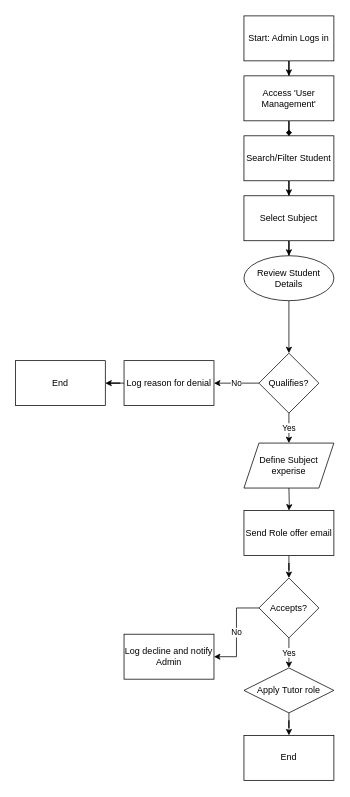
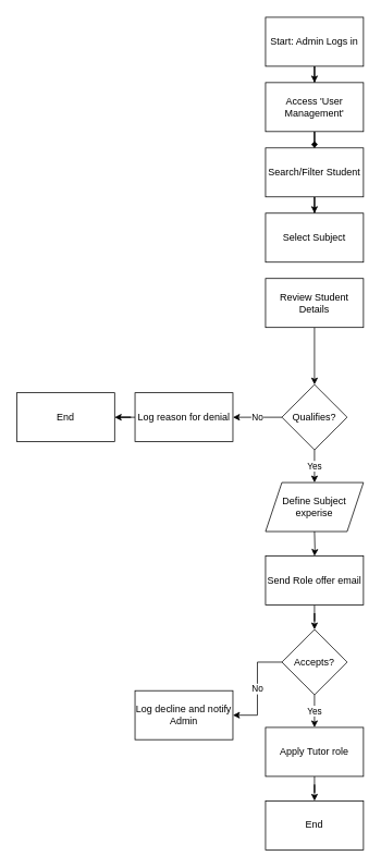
  <mxCell id="0" />
  <mxCell id="1" parent="0" />
  <mxCell id="2" value="" style="edgeStyle=orthogonalEdgeStyle;rounded=0;orthogonalLoop=1;jettySize=auto;html=1;" edge="1" parent="1" source="3" target="5"><mxGeometry relative="1" as="geometry" /></mxCell>
  <mxCell id="3" value="Start: Admin Logs in" style="rounded=0;whiteSpace=wrap;html=1;" vertex="1" parent="1"><mxGeometry x="325" y="20" width="120" height="60" as="geometry" /></mxCell>
  <mxCell id="4" value="" style="edgeStyle=orthogonalEdgeStyle;rounded=0;orthogonalLoop=1;jettySize=auto;html=1;endArrow=diamond;" edge="1" parent="1" source="5" target="7"><mxGeometry relative="1" as="geometry" /></mxCell>
  <mxCell id="5" value="Access 'User Management'" style="whiteSpace=wrap;html=1;rounded=0;" vertex="1" parent="1"><mxGeometry x="325" y="100" width="120" height="60" as="geometry" /></mxCell>
  <mxCell id="6" value="" style="edgeStyle=orthogonalEdgeStyle;rounded=0;orthogonalLoop=1;jettySize=auto;html=1;" edge="1" parent="1" source="7" target="9"><mxGeometry relative="1" as="geometry" /></mxCell>
  <mxCell id="7" value="Search/Filter Student" style="whiteSpace=wrap;html=1;rounded=0;" vertex="1" parent="1"><mxGeometry x="325" y="180" width="120" height="60" as="geometry" /></mxCell>
- <mxCell id="8" value="" style="edgeStyle=orthogonalEdgeStyle;rounded=0;orthogonalLoop=1;jettySize=auto;html=1;" edge="1" parent="1" source="9" target="11"><mxGeometry relative="1" as="geometry" /></mxCell>
  <mxCell id="9" value="Select Subject" style="whiteSpace=wrap;html=1;rounded=0;" vertex="1" parent="1"><mxGeometry x="325" y="260" width="120" height="60" as="geometry" /></mxCell>
  <mxCell id="10" value="" style="edgeStyle=orthogonalEdgeStyle;rounded=0;orthogonalLoop=1;jettySize=auto;html=1;" edge="1" parent="1" source="11" target="14"><mxGeometry relative="1" as="geometry" /></mxCell>
- <mxCell id="11" value="Review Student Details" style="ellipse;whiteSpace=wrap;html=1;" vertex="1" parent="1"><mxGeometry x="325" y="340" width="120" height="60" as="geometry" /></mxCell>
+ <mxCell id="11" value="Review Student Details" style="whiteSpace=wrap;html=1;rounded=0;" vertex="1" parent="1"><mxGeometry x="325" y="340" width="120" height="60" as="geometry" /></mxCell>
  <mxCell id="12" value="No" style="edgeStyle=orthogonalEdgeStyle;rounded=0;orthogonalLoop=1;jettySize=auto;html=1;" edge="1" parent="1" source="14" target="16"><mxGeometry relative="1" as="geometry" /></mxCell>
  <mxCell id="13" value="Yes" style="edgeStyle=orthogonalEdgeStyle;rounded=0;orthogonalLoop=1;jettySize=auto;html=1;" edge="1" parent="1" source="14"><mxGeometry relative="1" as="geometry"><mxPoint x="385" y="590" as="targetPoint" /></mxGeometry></mxCell>
  <mxCell id="14" value="Qualifies?" style="rhombus;whiteSpace=wrap;html=1;rounded=0;" vertex="1" parent="1"><mxGeometry x="345" y="470" width="80" height="80" as="geometry" /></mxCell>
  <mxCell id="15" value="" style="edgeStyle=orthogonalEdgeStyle;rounded=0;orthogonalLoop=1;jettySize=auto;html=1;" edge="1" parent="1" source="16" target="17"><mxGeometry relative="1" as="geometry" /></mxCell>
  <mxCell id="16" value="Log reason for denial" style="whiteSpace=wrap;html=1;rounded=0;" vertex="1" parent="1"><mxGeometry x="165" y="480" width="120" height="60" as="geometry" /></mxCell>
  <mxCell id="17" value="End" style="whiteSpace=wrap;html=1;rounded=0;" vertex="1" parent="1"><mxGeometry x="20" y="480" width="120" height="60" as="geometry" /></mxCell>
  <mxCell id="18" value="" style="edgeStyle=orthogonalEdgeStyle;rounded=0;orthogonalLoop=1;jettySize=auto;html=1;" edge="1" parent="1" target="20"><mxGeometry relative="1" as="geometry"><mxPoint x="385" y="650" as="sourcePoint" /></mxGeometry></mxCell>
  <mxCell id="19" value="" style="edgeStyle=orthogonalEdgeStyle;rounded=0;orthogonalLoop=1;jettySize=auto;html=1;" edge="1" parent="1" source="20" target="23"><mxGeometry relative="1" as="geometry" /></mxCell>
  <mxCell id="20" value="Send Role offer email" style="whiteSpace=wrap;html=1;rounded=0;" vertex="1" parent="1"><mxGeometry x="325" y="680" width="120" height="60" as="geometry" /></mxCell>
  <mxCell id="21" value="No" style="edgeStyle=orthogonalEdgeStyle;rounded=0;orthogonalLoop=1;jettySize=auto;html=1;" edge="1" parent="1" source="23" target="24"><mxGeometry relative="1" as="geometry" /></mxCell>
  <mxCell id="22" value="Yes" style="edgeStyle=orthogonalEdgeStyle;rounded=0;orthogonalLoop=1;jettySize=auto;html=1;" edge="1" parent="1" source="23" target="26"><mxGeometry relative="1" as="geometry" /></mxCell>
  <mxCell id="23" value="Accepts?" style="rhombus;whiteSpace=wrap;html=1;rounded=0;" vertex="1" parent="1"><mxGeometry x="345" y="770" width="80" height="80" as="geometry" /></mxCell>
  <mxCell id="24" value="Log decline and notify Admin" style="whiteSpace=wrap;html=1;rounded=0;" vertex="1" parent="1"><mxGeometry x="165" y="845" width="120" height="60" as="geometry" /></mxCell>
  <mxCell id="25" value="" style="edgeStyle=orthogonalEdgeStyle;rounded=0;orthogonalLoop=1;jettySize=auto;html=1;" edge="1" parent="1" source="26" target="28"><mxGeometry relative="1" as="geometry" /></mxCell>
- <mxCell id="26" value="Apply Tutor role" style="rhombus;whiteSpace=wrap;html=1;" vertex="1" parent="1"><mxGeometry x="325" y="890" width="120" height="60" as="geometry" /></mxCell>
+ <mxCell id="26" value="Apply Tutor role" style="whiteSpace=wrap;html=1;rounded=0;" vertex="1" parent="1"><mxGeometry x="325" y="890" width="120" height="60" as="geometry" /></mxCell>
  <mxCell id="27" value="Define Subject experise" style="shape=parallelogram;perimeter=parallelogramPerimeter;whiteSpace=wrap;html=1;fixedSize=1;" vertex="1" parent="1"><mxGeometry x="325" y="590" width="120" height="60" as="geometry" /></mxCell>
  <mxCell id="28" value="End" style="whiteSpace=wrap;html=1;rounded=0;" vertex="1" parent="1"><mxGeometry x="325" y="980" width="120" height="60" as="geometry" /></mxCell>
